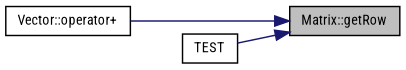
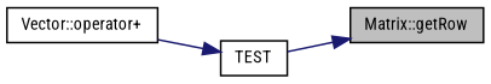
  digraph {
    fontname="Roboto Condensed"
    rankdir=RL
    node [color=black fillcolor=white fontname="Roboto Condensed" fontsize=10 shape=record style=filled]
    edge [color=midnightblue dir=back fontname="Roboto Condensed" fontsize=10 labelfontname=Helvetica labelfontsize=10 style=solid]
    n1 [fillcolor=grey75 fontcolor=black height=0.2 label="Matrix::getRow" width=0.4]
    n2 [height=0.2 label="Vector::operator+" width=0.4]
    n3 [height=0.2 label=TEST width=0.4]
-   n1 -> n2
+   n3 -> n2
    n1 -> n3
  }
